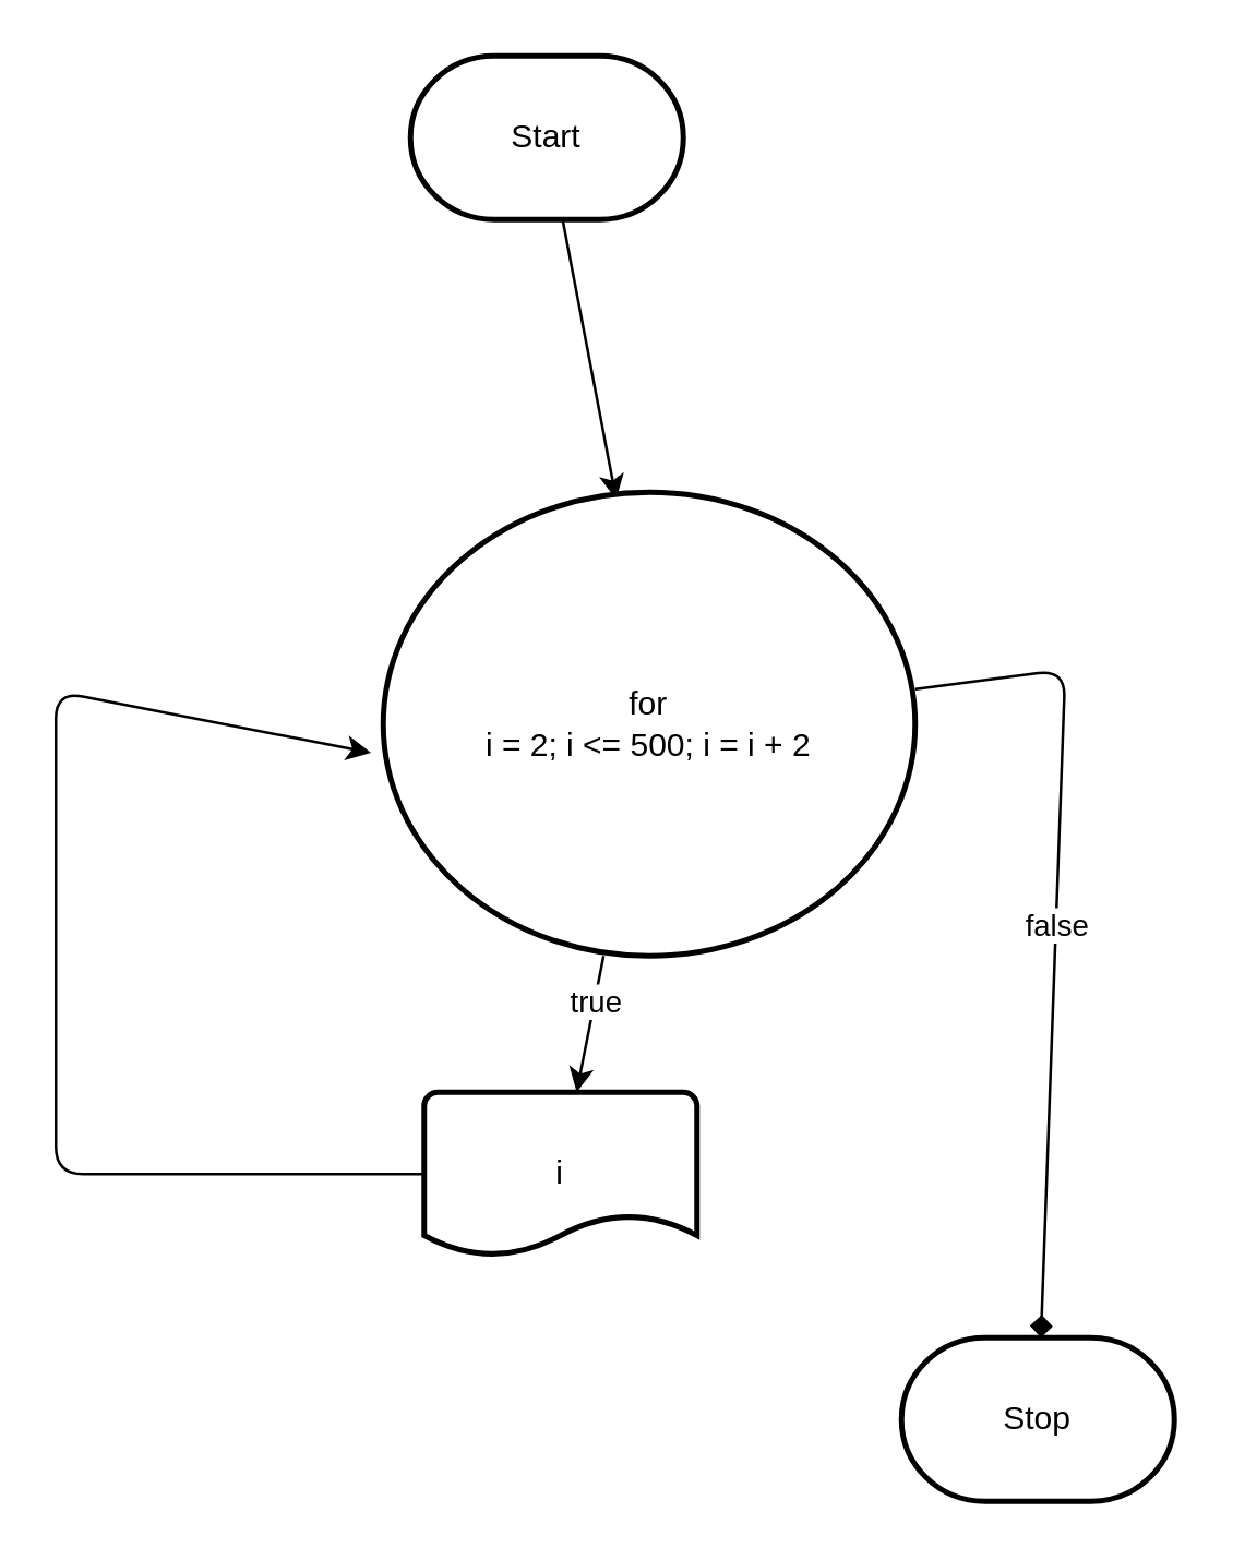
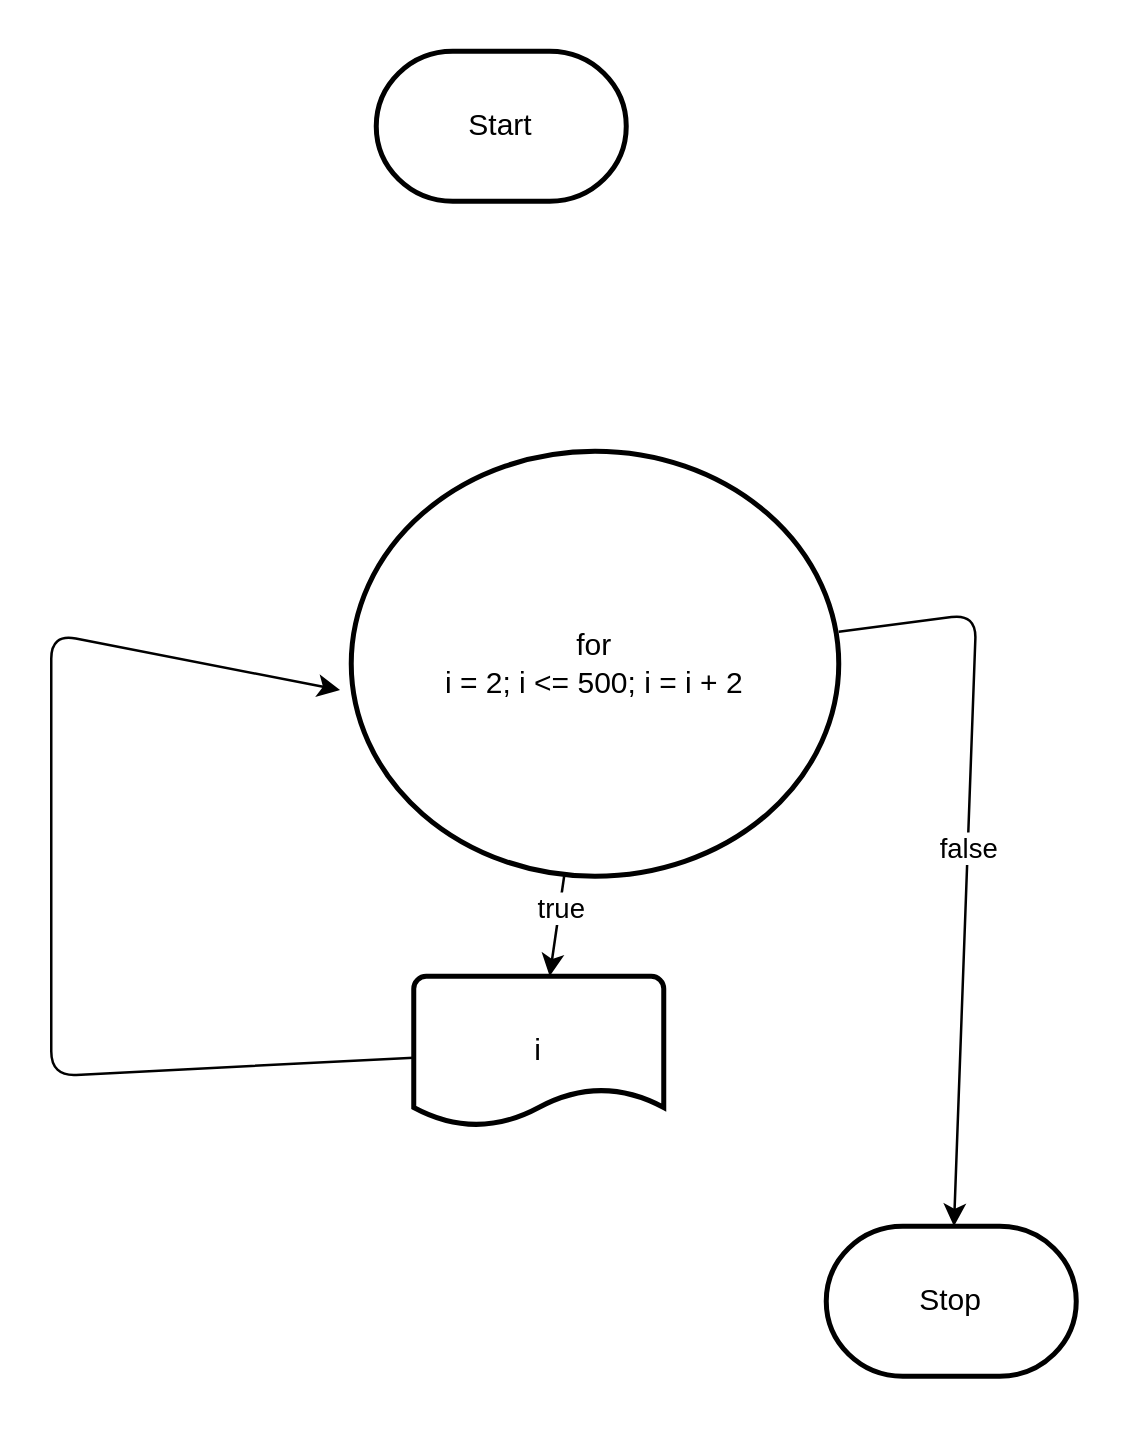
  <mxCell id="0" />
  <mxCell id="1" parent="0" />
- <mxCell id="2" style="edgeStyle=none;html=1;entryX=0.438;entryY=0.015;entryDx=0;entryDy=0;entryPerimeter=0;strokeColor=#000000;" edge="1" parent="1" source="3" target="7"><mxGeometry relative="1" as="geometry" /></mxCell>
  <mxCell id="3" value="Start" style="strokeWidth=2;html=1;shape=mxgraph.flowchart.terminator;whiteSpace=wrap;" vertex="1" parent="1"><mxGeometry x="150" y="20" width="100" height="60" as="geometry" /></mxCell>
  <mxCell id="4" style="edgeStyle=none;html=1;strokeColor=#000000;" edge="1" parent="1" source="7" target="9"><mxGeometry relative="1" as="geometry" /></mxCell>
  <mxCell id="5" value="true" style="edgeLabel;html=1;align=center;verticalAlign=middle;resizable=0;points=[];" vertex="1" connectable="0" parent="4"><mxGeometry x="-0.333" relative="1" as="geometry"><mxPoint as="offset" /></mxGeometry></mxCell>
- <mxCell id="6" value="false" style="edgeStyle=none;html=1;strokeColor=#000000;endArrow=diamond;" edge="1" parent="1" source="7" target="10"><mxGeometry relative="1" as="geometry"><Array as="points"><mxPoint x="390" y="245" /></Array></mxGeometry></mxCell>
+ <mxCell id="6" value="false" style="edgeStyle=none;html=1;strokeColor=#000000;" edge="1" parent="1" source="7" target="10"><mxGeometry relative="1" as="geometry"><Array as="points"><mxPoint x="390" y="245" /></Array></mxGeometry></mxCell>
  <mxCell id="7" value="for&lt;br&gt;i = 2; i &amp;lt;= 500; i = i + 2" style="strokeWidth=2;html=1;shape=mxgraph.flowchart.start_2;whiteSpace=wrap;" vertex="1" parent="1"><mxGeometry x="140" y="180" width="195" height="170" as="geometry" /></mxCell>
  <mxCell id="8" style="edgeStyle=none;html=1;entryX=-0.023;entryY=0.562;entryDx=0;entryDy=0;entryPerimeter=0;strokeColor=#000000;" edge="1" parent="1" source="9" target="7"><mxGeometry relative="1" as="geometry"><Array as="points"><mxPoint x="20" y="430" /><mxPoint x="20" y="253" /></Array></mxGeometry></mxCell>
- <mxCell id="9" value="i" style="strokeWidth=2;html=1;shape=mxgraph.flowchart.document2;whiteSpace=wrap;size=0.25;" vertex="1" parent="1"><mxGeometry x="155" y="400" width="100" height="60" as="geometry" /></mxCell>
+ <mxCell id="9" value="i" style="strokeWidth=2;html=1;shape=mxgraph.flowchart.document2;whiteSpace=wrap;size=0.25;" vertex="1" parent="1"><mxGeometry x="165" y="390" width="100" height="60" as="geometry" /></mxCell>
  <mxCell id="10" value="Stop" style="strokeWidth=2;html=1;shape=mxgraph.flowchart.terminator;whiteSpace=wrap;" vertex="1" parent="1"><mxGeometry x="330" y="490" width="100" height="60" as="geometry" /></mxCell>
